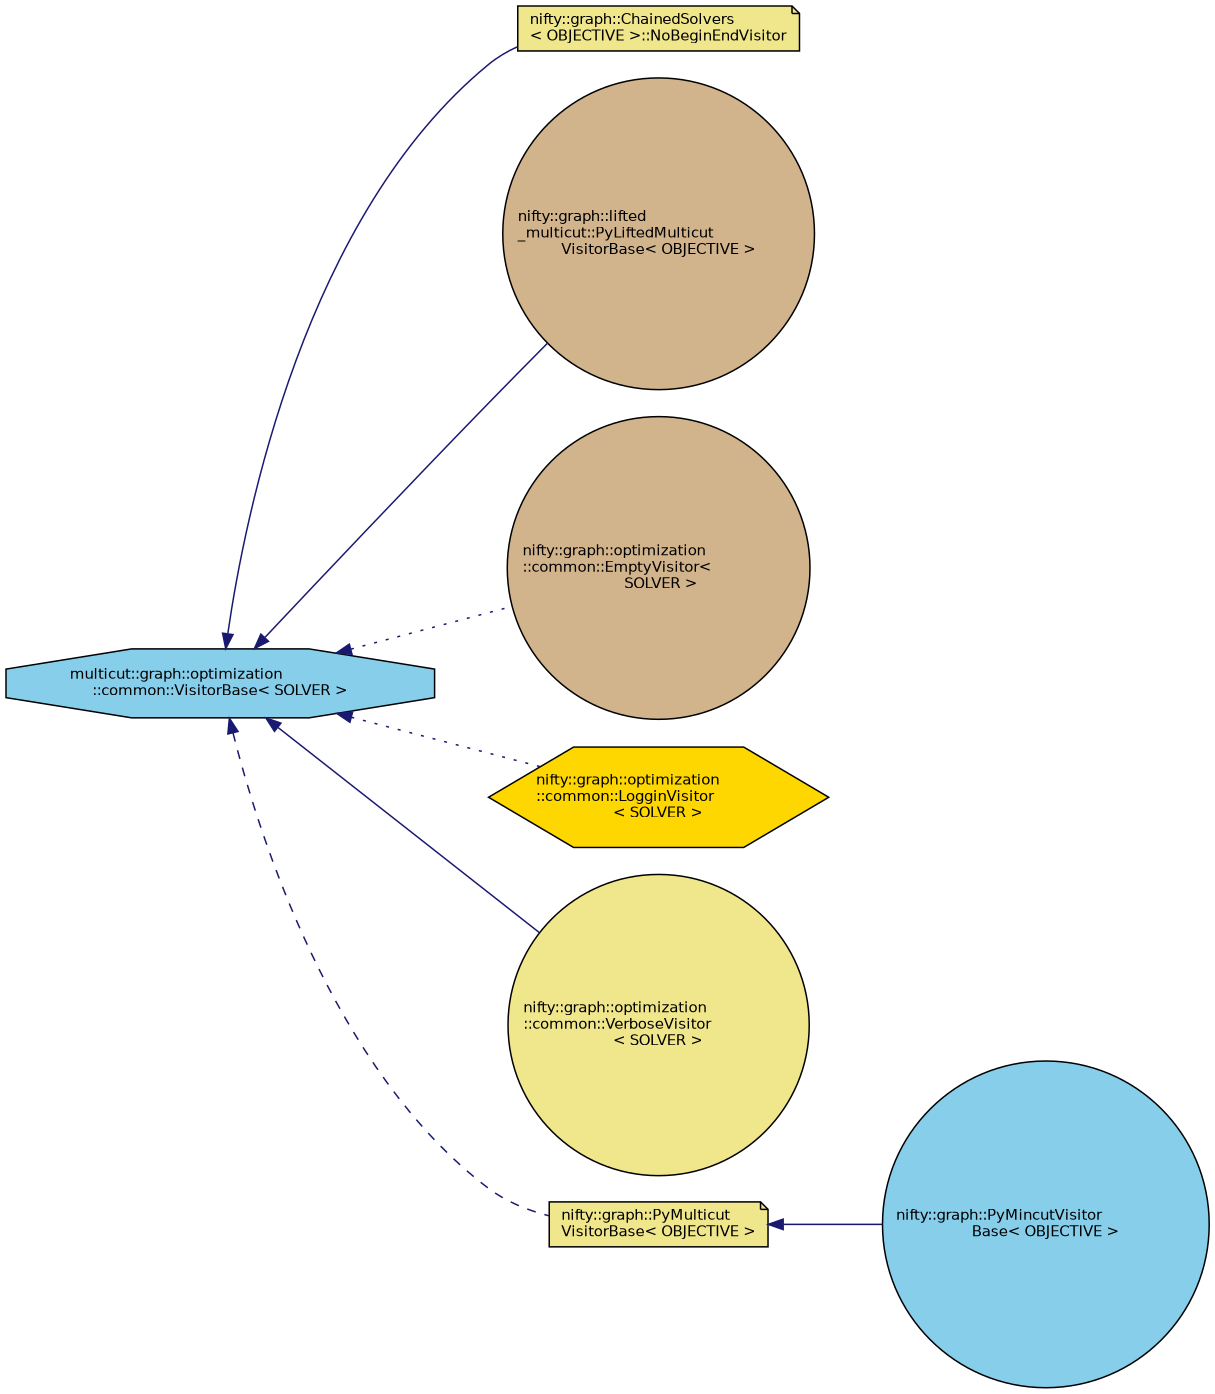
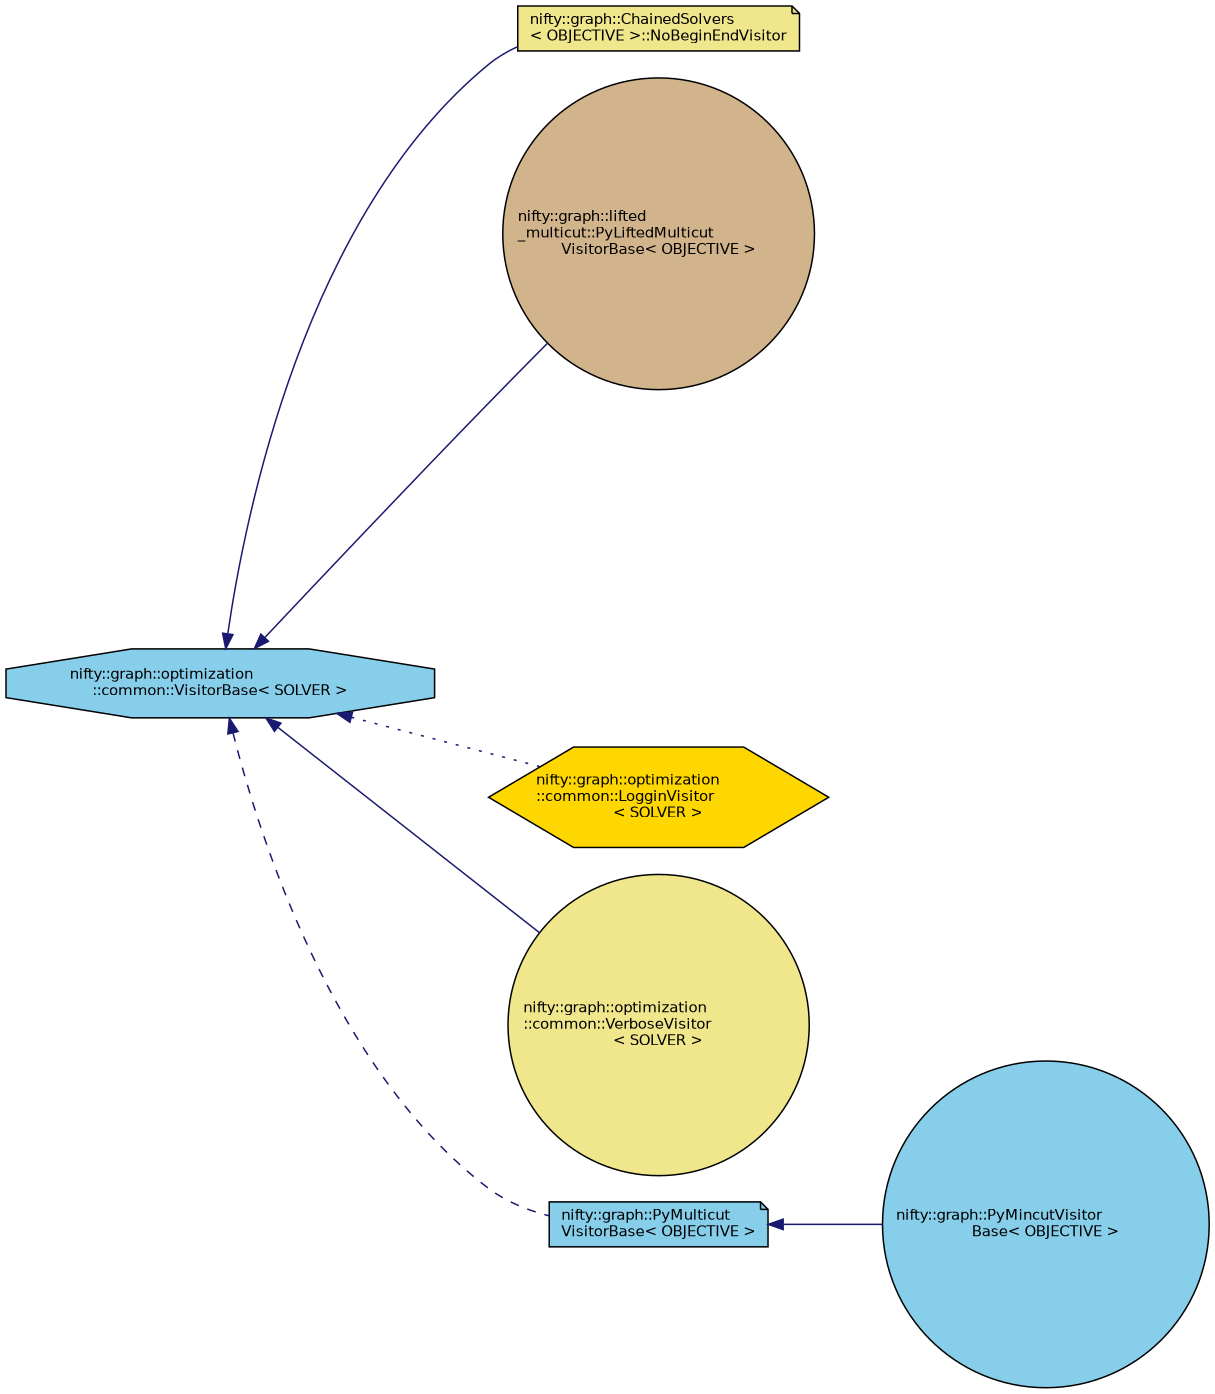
  digraph {
    rankdir=LR
    node [color=black fillcolor=khaki fontname=Helvetica fontsize=10 shape=circle style=filled]
    edge [color=midnightblue dir=back fontname=Helvetica fontsize=10 labelfontname=Helvetica labelfontsize=10 style=solid]
-   n1 [fillcolor=skyblue height=0.2 label="multicut::graph::optimization\l::common::VisitorBase\< SOLVER \>" shape=octagon width=0.4]
+   n1 [fillcolor=skyblue height=0.2 label="nifty::graph::optimization\l::common::VisitorBase\< SOLVER \>" shape=octagon width=0.4]
    n2 [height=0.2 label="nifty::graph::ChainedSolvers\l\< OBJECTIVE \>::NoBeginEndVisitor" shape=note width=0.4]
    n3 [fillcolor=tan height=0.2 label="nifty::graph::lifted\l_multicut::PyLiftedMulticut\lVisitorBase\< OBJECTIVE \>" width=0.4]
-   n4 [fillcolor=tan height=0.2 label="nifty::graph::optimization\l::common::EmptyVisitor\<\l SOLVER \>" width=0.4]
    n5 [fillcolor=gold height=0.2 label="nifty::graph::optimization\l::common::LogginVisitor\l\< SOLVER \>" shape=hexagon width=0.4]
    n6 [height=0.2 label="nifty::graph::optimization\l::common::VerboseVisitor\l\< SOLVER \>" width=0.4]
-   n7 [height=0.2 label="nifty::graph::PyMulticut\lVisitorBase\< OBJECTIVE \>" shape=note width=0.4]
+   n7 [fillcolor=skyblue height=0.2 label="nifty::graph::PyMulticut\lVisitorBase\< OBJECTIVE \>" shape=note width=0.4]
    n8 [fillcolor=skyblue height=0.2 label="nifty::graph::PyMincutVisitor\lBase\< OBJECTIVE \>" width=0.4]
    n1 -> n2
    n1 -> n3
-   n1 -> n4 [style=dotted]
    n1 -> n5 [style=dotted]
    n1 -> n6
    n1 -> n7 [style=dashed]
    n7 -> n8
  }
